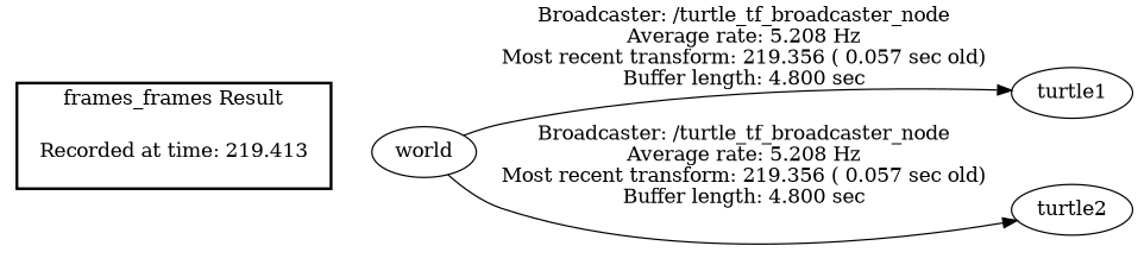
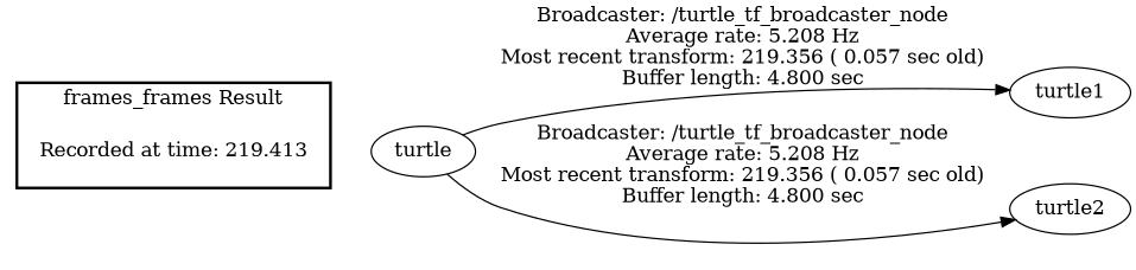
  digraph {
    rankdir=LR
    "Recorded at time: 219.413" [shape=plaintext]
-   world
+   world [label=turtle]
    turtle1
    turtle2
    subgraph cluster_1 {
      color=black
      label="frames_frames Result"
      style=bold
      "Recorded at time: 219.413"
    }
    "Recorded at time: 219.413" -> world [style=invis]
    world -> turtle1 [label="Broadcaster: /turtle_tf_broadcaster_node\nAverage rate: 5.208 Hz\nMost recent transform: 219.356 ( 0.057 sec old)\nBuffer length: 4.800 sec\n"]
    world -> turtle2 [label="Broadcaster: /turtle_tf_broadcaster_node\nAverage rate: 5.208 Hz\nMost recent transform: 219.356 ( 0.057 sec old)\nBuffer length: 4.800 sec\n"]
  }
